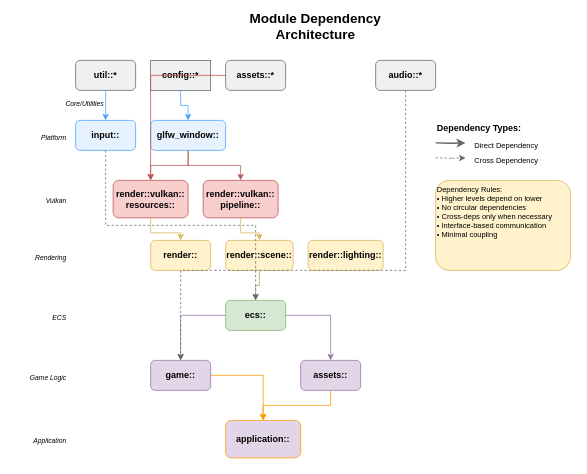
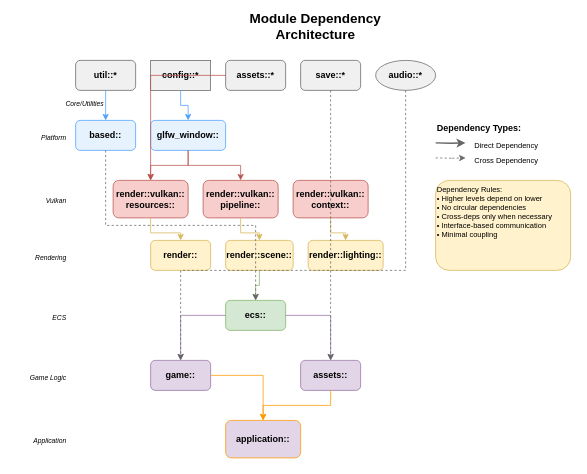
  <mxCell id="0" />
  <mxCell id="1" parent="0" />
  <mxCell id="2" value="Module Dependency Architecture" style="text;html=1;strokeColor=none;fillColor=none;align=center;verticalAlign=middle;whiteSpace=wrap;rounded=0;fontSize=18;fontStyle=1" vertex="1" parent="1"><mxGeometry x="280" y="20" width="280" height="30" as="geometry" /></mxCell>
  <mxCell id="3" value="util::*" style="rounded=1;whiteSpace=wrap;html=1;fillColor=#f0f0f0;strokeColor=#666666;fontStyle=1" vertex="1" parent="1"><mxGeometry x="100" y="80" width="80" height="40" as="geometry" /></mxCell>
  <mxCell id="4" value="config::*" style="whiteSpace=wrap;html=1;fillColor=#f0f0f0;strokeColor=#666666;fontStyle=1;rounded=0;" vertex="1" parent="1"><mxGeometry x="200" y="80" width="80" height="40" as="geometry" /></mxCell>
  <mxCell id="5" value="assets::*" style="rounded=1;whiteSpace=wrap;html=1;fillColor=#f0f0f0;strokeColor=#666666;fontStyle=1" vertex="1" parent="1"><mxGeometry x="300" y="80" width="80" height="40" as="geometry" /></mxCell>
- <mxCell id="7" value="audio::*" style="rounded=1;whiteSpace=wrap;html=1;fillColor=#f0f0f0;strokeColor=#666666;fontStyle=1" vertex="1" parent="1"><mxGeometry x="500" y="80" width="80" height="40" as="geometry" /></mxCell>
- <mxCell id="8" value="input::" style="rounded=1;whiteSpace=wrap;html=1;fillColor=#e6f3ff;strokeColor=#4d9fff;fontStyle=1" vertex="1" parent="1"><mxGeometry x="100" y="160" width="80" height="40" as="geometry" /></mxCell>
+ <mxCell id="6" value="save::*" style="rounded=1;whiteSpace=wrap;html=1;fillColor=#f0f0f0;strokeColor=#666666;fontStyle=1" vertex="1" parent="1"><mxGeometry x="400" y="80" width="80" height="40" as="geometry" /></mxCell>
+ <mxCell id="7" value="audio::*" style="ellipse;whiteSpace=wrap;html=1;fillColor=#f0f0f0;strokeColor=#666666;fontStyle=1;" vertex="1" parent="1"><mxGeometry x="500" y="80" width="80" height="40" as="geometry" /></mxCell>
+ <mxCell id="8" value="based::" style="rounded=1;whiteSpace=wrap;html=1;fillColor=#e6f3ff;strokeColor=#4d9fff;fontStyle=1" vertex="1" parent="1"><mxGeometry x="100" y="160" width="80" height="40" as="geometry" /></mxCell>
  <mxCell id="9" value="glfw_window::" style="rounded=1;whiteSpace=wrap;html=1;fillColor=#e6f3ff;strokeColor=#4d9fff;fontStyle=1" vertex="1" parent="1"><mxGeometry x="200" y="160" width="100" height="40" as="geometry" /></mxCell>
  <mxCell id="10" value="render::vulkan::&#10;resources::" style="rounded=1;whiteSpace=wrap;html=1;fillColor=#f8cecc;strokeColor=#b85450;fontStyle=1" vertex="1" parent="1"><mxGeometry x="150" y="240" width="100" height="50" as="geometry" /></mxCell>
  <mxCell id="11" value="render::vulkan::&#10;pipeline::" style="rounded=1;whiteSpace=wrap;html=1;fillColor=#f8cecc;strokeColor=#b85450;fontStyle=1" vertex="1" parent="1"><mxGeometry x="270" y="240" width="100" height="50" as="geometry" /></mxCell>
+ <mxCell id="12" value="render::vulkan::&#10;context::" style="rounded=1;whiteSpace=wrap;html=1;fillColor=#f8cecc;strokeColor=#b85450;fontStyle=1" vertex="1" parent="1"><mxGeometry x="390" y="240" width="100" height="50" as="geometry" /></mxCell>
  <mxCell id="13" value="render::" style="rounded=1;whiteSpace=wrap;html=1;fillColor=#fff2cc;strokeColor=#d6b656;fontStyle=1" vertex="1" parent="1"><mxGeometry x="200" y="320" width="80" height="40" as="geometry" /></mxCell>
  <mxCell id="14" value="render::scene::" style="rounded=1;whiteSpace=wrap;html=1;fillColor=#fff2cc;strokeColor=#d6b656;fontStyle=1" vertex="1" parent="1"><mxGeometry x="300" y="320" width="90" height="40" as="geometry" /></mxCell>
  <mxCell id="15" value="render::lighting::" style="rounded=1;whiteSpace=wrap;html=1;fillColor=#fff2cc;strokeColor=#d6b656;fontStyle=1" vertex="1" parent="1"><mxGeometry x="410" y="320" width="100" height="40" as="geometry" /></mxCell>
  <mxCell id="16" value="ecs::" style="rounded=1;whiteSpace=wrap;html=1;fillColor=#d5e8d4;strokeColor=#82b366;fontStyle=1" vertex="1" parent="1"><mxGeometry x="300" y="400" width="80" height="40" as="geometry" /></mxCell>
  <mxCell id="17" value="game::" style="rounded=1;whiteSpace=wrap;html=1;fillColor=#e1d5e7;strokeColor=#9673a6;fontStyle=1" vertex="1" parent="1"><mxGeometry x="200" y="480" width="80" height="40" as="geometry" /></mxCell>
  <mxCell id="18" value="assets::" style="rounded=1;whiteSpace=wrap;html=1;fillColor=#e1d5e7;strokeColor=#9673a6;fontStyle=1" vertex="1" parent="1"><mxGeometry x="400" y="480" width="80" height="40" as="geometry" /></mxCell>
  <mxCell id="19" value="application::" style="rounded=1;whiteSpace=wrap;html=1;fillColor=#e1d5e7;strokeColor=#ff9900;fontStyle=1;fontSize=12;" vertex="1" parent="1"><mxGeometry x="300" y="560" width="100" height="50" as="geometry" /></mxCell>
  <mxCell id="20" style="edgeStyle=orthogonalEdgeStyle;rounded=0;orthogonalLoop=1;jettySize=auto;html=1;strokeWidth=1;fillColor=#e6f3ff;strokeColor=#4d9fff" edge="1" parent="1" source="3" target="8"><mxGeometry relative="1" as="geometry" /></mxCell>
  <mxCell id="21" style="edgeStyle=orthogonalEdgeStyle;rounded=0;orthogonalLoop=1;jettySize=auto;html=1;strokeWidth=1;fillColor=#e6f3ff;strokeColor=#4d9fff" edge="1" parent="1" source="4" target="9"><mxGeometry relative="1" as="geometry" /></mxCell>
  <mxCell id="22" style="edgeStyle=orthogonalEdgeStyle;rounded=0;orthogonalLoop=1;jettySize=auto;html=1;strokeWidth=1;fillColor=#f8cecc;strokeColor=#b85450" edge="1" parent="1" source="9" target="10"><mxGeometry relative="1" as="geometry" /></mxCell>
  <mxCell id="23" style="edgeStyle=orthogonalEdgeStyle;rounded=0;orthogonalLoop=1;jettySize=auto;html=1;strokeWidth=1;fillColor=#f8cecc;strokeColor=#b85450" edge="1" parent="1" source="9" target="11"><mxGeometry relative="1" as="geometry" /></mxCell>
  <mxCell id="24" style="edgeStyle=orthogonalEdgeStyle;rounded=0;orthogonalLoop=1;jettySize=auto;html=1;strokeWidth=1;fillColor=#f8cecc;strokeColor=#b85450" edge="1" parent="1" source="5" target="10"><mxGeometry relative="1" as="geometry" /></mxCell>
  <mxCell id="25" style="edgeStyle=orthogonalEdgeStyle;rounded=0;orthogonalLoop=1;jettySize=auto;html=1;strokeWidth=1;fillColor=#fff2cc;strokeColor=#d6b656" edge="1" parent="1" source="10" target="13"><mxGeometry relative="1" as="geometry" /></mxCell>
  <mxCell id="26" style="edgeStyle=orthogonalEdgeStyle;rounded=0;orthogonalLoop=1;jettySize=auto;html=1;strokeWidth=1;fillColor=#fff2cc;strokeColor=#d6b656" edge="1" parent="1" source="11" target="14"><mxGeometry relative="1" as="geometry" /></mxCell>
+ <mxCell id="27" style="edgeStyle=orthogonalEdgeStyle;rounded=0;orthogonalLoop=1;jettySize=auto;html=1;strokeWidth=1;fillColor=#fff2cc;strokeColor=#d6b656" edge="1" parent="1" source="12" target="15"><mxGeometry relative="1" as="geometry" /></mxCell>
  <mxCell id="28" style="edgeStyle=orthogonalEdgeStyle;rounded=0;orthogonalLoop=1;jettySize=auto;html=1;strokeWidth=1;fillColor=#d5e8d4;strokeColor=#82b366" edge="1" parent="1" source="14" target="16"><mxGeometry relative="1" as="geometry" /></mxCell>
  <mxCell id="29" style="edgeStyle=orthogonalEdgeStyle;rounded=0;orthogonalLoop=1;jettySize=auto;html=1;strokeWidth=1;fillColor=#e1d5e7;strokeColor=#9673a6" edge="1" parent="1" source="16" target="17"><mxGeometry relative="1" as="geometry" /></mxCell>
  <mxCell id="30" style="edgeStyle=orthogonalEdgeStyle;rounded=0;orthogonalLoop=1;jettySize=auto;html=1;strokeWidth=1;fillColor=#e1d5e7;strokeColor=#9673a6" edge="1" parent="1" source="16" target="18"><mxGeometry relative="1" as="geometry" /></mxCell>
  <mxCell id="31" style="edgeStyle=orthogonalEdgeStyle;rounded=0;orthogonalLoop=1;jettySize=auto;html=1;strokeWidth=1;fillColor=#fce5cd;strokeColor=#ff9900" edge="1" parent="1" source="17" target="19"><mxGeometry relative="1" as="geometry" /></mxCell>
  <mxCell id="32" style="edgeStyle=orthogonalEdgeStyle;rounded=0;orthogonalLoop=1;jettySize=auto;html=1;strokeWidth=1;fillColor=#fce5cd;strokeColor=#ff9900" edge="1" parent="1" source="18" target="19"><mxGeometry relative="1" as="geometry" /></mxCell>
  <mxCell id="33" style="edgeStyle=orthogonalEdgeStyle;rounded=0;orthogonalLoop=1;jettySize=auto;html=1;strokeWidth=1;strokeColor=#666666;dashed=1" edge="1" parent="1" source="8" target="16"><mxGeometry relative="1" as="geometry"><Array as="points"><mxPoint x="140" y="300" /><mxPoint x="340" y="300" /></Array></mxGeometry></mxCell>
  <mxCell id="34" style="edgeStyle=orthogonalEdgeStyle;rounded=0;orthogonalLoop=1;jettySize=auto;html=1;strokeWidth=1;strokeColor=#666666;dashed=1" edge="1" parent="1" source="7" target="17"><mxGeometry relative="1" as="geometry"><Array as="points"><mxPoint x="540" y="360" /><mxPoint x="240" y="360" /></Array></mxGeometry></mxCell>
+ <mxCell id="35" style="edgeStyle=orthogonalEdgeStyle;rounded=0;orthogonalLoop=1;jettySize=auto;html=1;strokeWidth=1;strokeColor=#666666;dashed=1" edge="1" parent="1" source="6" target="18"><mxGeometry relative="1" as="geometry"><Array as="points"><mxPoint x="440" y="360" /><mxPoint x="440" y="360" /></Array></mxGeometry></mxCell>
  <mxCell id="36" value="Dependency Types:" style="text;html=1;strokeColor=none;fillColor=none;align=left;verticalAlign=middle;whiteSpace=wrap;rounded=0;fontSize=12;fontStyle=1" vertex="1" parent="1"><mxGeometry x="580" y="160" width="120" height="20" as="geometry" /></mxCell>
  <mxCell id="37" style="edgeStyle=orthogonalEdgeStyle;rounded=0;orthogonalLoop=1;jettySize=auto;html=1;strokeWidth=2;fillColor=#666666;strokeColor=#666666" edge="1" parent="1"><mxGeometry x="580" y="190" width="40" height="10" as="geometry"><mxPoint x="580" y="190" as="sourcePoint" /><mxPoint x="620" y="190" as="targetPoint" /></mxGeometry></mxCell>
  <mxCell id="38" value="Direct Dependency" style="text;html=1;strokeColor=none;fillColor=none;align=left;verticalAlign=middle;whiteSpace=wrap;rounded=0;fontSize=10" vertex="1" parent="1"><mxGeometry x="630" y="185" width="100" height="15" as="geometry" /></mxCell>
  <mxCell id="39" style="edgeStyle=orthogonalEdgeStyle;rounded=0;orthogonalLoop=1;jettySize=auto;html=1;strokeWidth=1;strokeColor=#666666;dashed=1" edge="1" parent="1"><mxGeometry x="580" y="210" width="40" height="10" as="geometry"><mxPoint x="580" y="210" as="sourcePoint" /><mxPoint x="620" y="210" as="targetPoint" /></mxGeometry></mxCell>
  <mxCell id="40" value="Cross Dependency" style="text;html=1;strokeColor=none;fillColor=none;align=left;verticalAlign=middle;whiteSpace=wrap;rounded=0;fontSize=10" vertex="1" parent="1"><mxGeometry x="630" y="205" width="100" height="15" as="geometry" /></mxCell>
  <mxCell id="41" value="Dependency Rules:&#10;• Higher levels depend on lower&#10;• No circular dependencies&#10;• Cross-deps only when necessary&#10;• Interface-based communication&#10;• Minimal coupling" style="text;html=1;strokeColor=#d6b656;fillColor=#fff2cc;align=left;verticalAlign=top;whiteSpace=wrap;rounded=1;fontSize=10" vertex="1" parent="1"><mxGeometry x="580" y="240" width="180" height="120" as="geometry" /></mxCell>
  <mxCell id="42" value="Core/Utilities" style="text;html=1;strokeColor=none;fillColor=none;align=right;verticalAlign=middle;whiteSpace=wrap;rounded=0;fontSize=9;fontStyle=2;color=#666666" vertex="1" parent="1"><mxGeometry x="70" y="130" width="70" height="15" as="geometry" /></mxCell>
  <mxCell id="43" value="Platform" style="text;html=1;strokeColor=none;fillColor=none;align=right;verticalAlign=middle;whiteSpace=wrap;rounded=0;fontSize=9;fontStyle=2;color=#666666" vertex="1" parent="1"><mxGeometry x="20" y="175" width="70" height="15" as="geometry" /></mxCell>
  <mxCell id="44" value="Vulkan" style="text;html=1;strokeColor=none;fillColor=none;align=right;verticalAlign=middle;whiteSpace=wrap;rounded=0;fontSize=9;fontStyle=2;color=#666666" vertex="1" parent="1"><mxGeometry x="20" y="260" width="70" height="15" as="geometry" /></mxCell>
  <mxCell id="45" value="Rendering" style="text;html=1;strokeColor=none;fillColor=none;align=right;verticalAlign=middle;whiteSpace=wrap;rounded=0;fontSize=9;fontStyle=2;color=#666666" vertex="1" parent="1"><mxGeometry x="20" y="335" width="70" height="15" as="geometry" /></mxCell>
  <mxCell id="46" value="ECS" style="text;html=1;strokeColor=none;fillColor=none;align=right;verticalAlign=middle;whiteSpace=wrap;rounded=0;fontSize=9;fontStyle=2;color=#666666" vertex="1" parent="1"><mxGeometry x="20" y="415" width="70" height="15" as="geometry" /></mxCell>
  <mxCell id="47" value="Game Logic" style="text;html=1;strokeColor=none;fillColor=none;align=right;verticalAlign=middle;whiteSpace=wrap;rounded=0;fontSize=9;fontStyle=2;color=#666666" vertex="1" parent="1"><mxGeometry x="20" y="495" width="70" height="15" as="geometry" /></mxCell>
  <mxCell id="48" value="Application" style="text;html=1;strokeColor=none;fillColor=none;align=right;verticalAlign=middle;whiteSpace=wrap;rounded=0;fontSize=9;fontStyle=2;color=#666666" vertex="1" parent="1"><mxGeometry x="20" y="580" width="70" height="15" as="geometry" /></mxCell>
